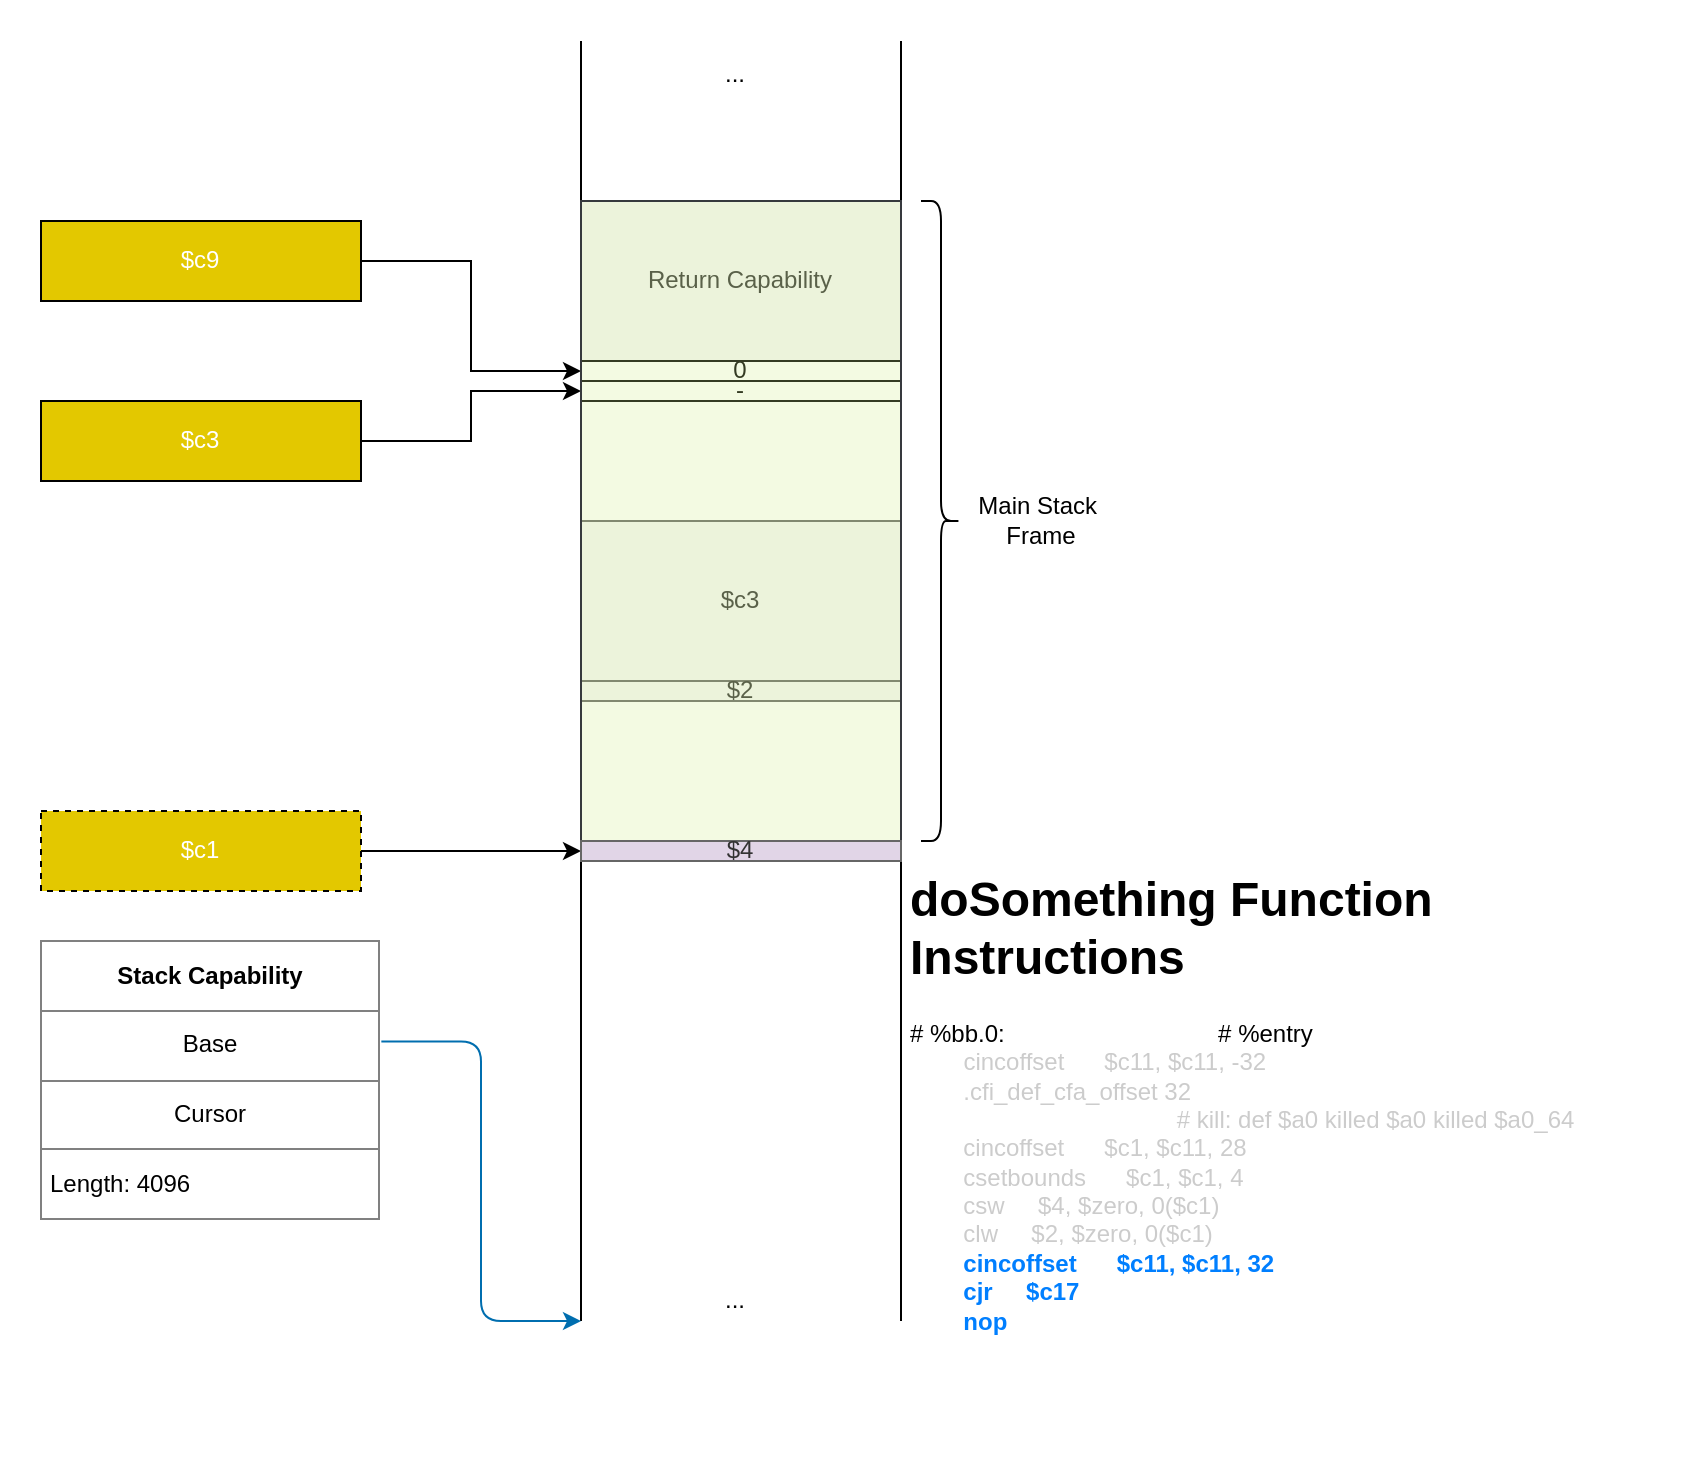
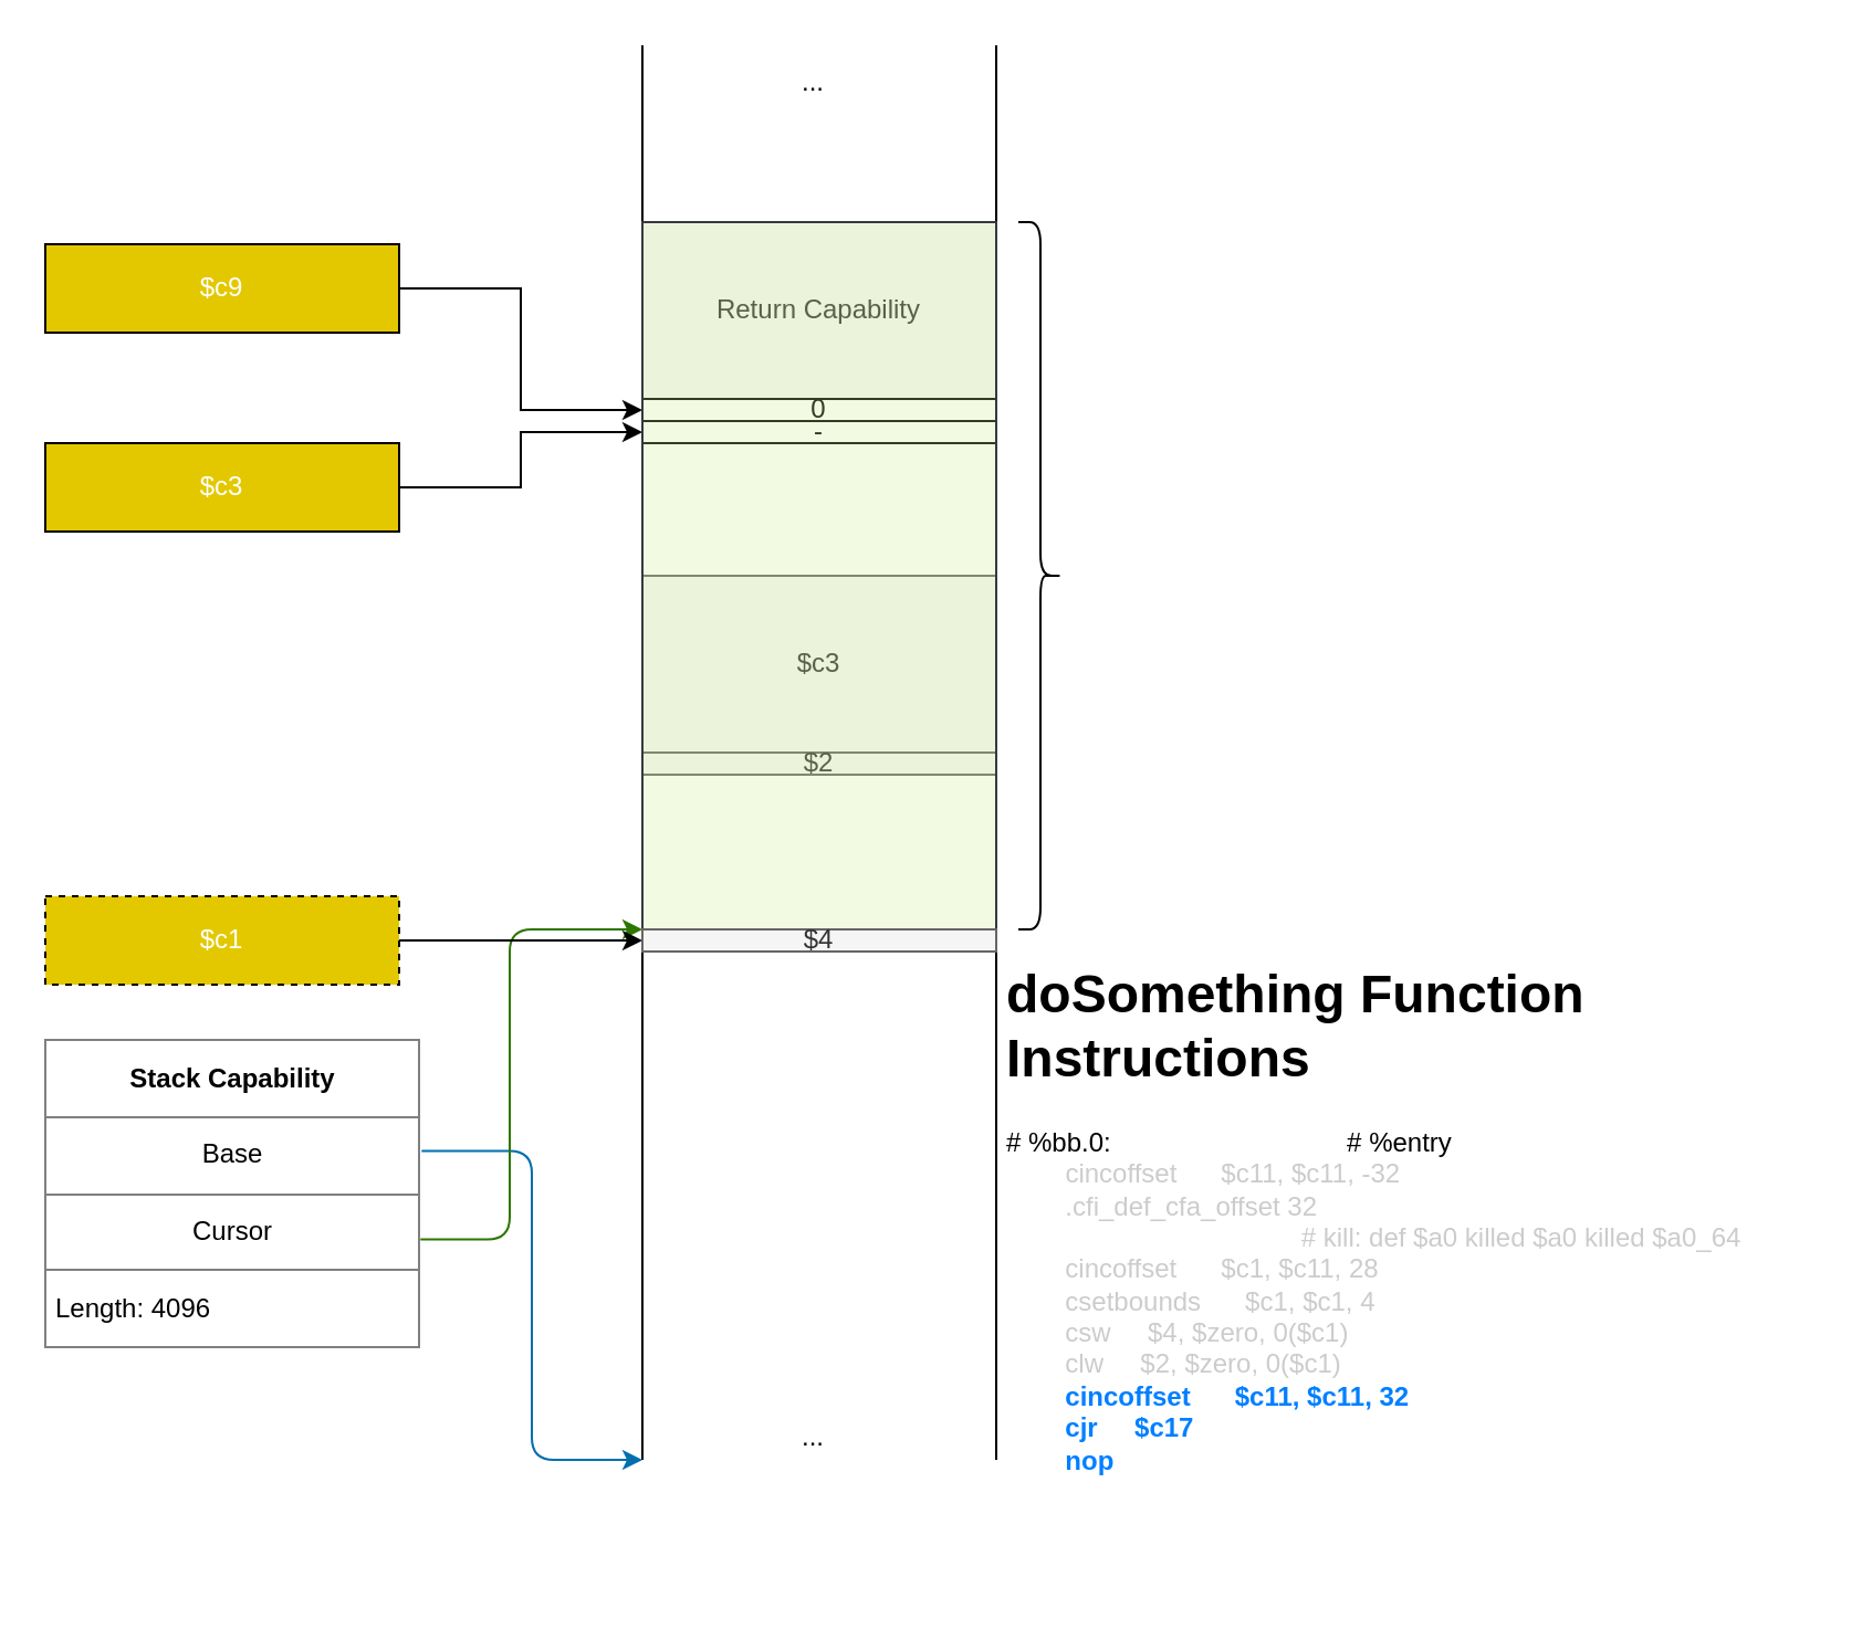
  <mxCell id="0" />
  <mxCell id="1" parent="0" />
  <mxCell id="2" value="" style="endArrow=none;html=1;" edge="1" parent="1"><mxGeometry width="50" height="50" relative="1" as="geometry"><mxPoint x="290" y="660" as="sourcePoint" /><mxPoint x="290" y="20" as="targetPoint" /></mxGeometry></mxCell>
  <mxCell id="3" value="" style="endArrow=none;html=1;" edge="1" parent="1"><mxGeometry width="50" height="50" relative="1" as="geometry"><mxPoint x="450" y="660" as="sourcePoint" /><mxPoint x="450" y="20" as="targetPoint" /></mxGeometry></mxCell>
  <mxCell id="4" value="" style="rounded=0;whiteSpace=wrap;html=1;" vertex="1" parent="1"><mxGeometry x="290" y="100" width="160" height="320" as="geometry" /></mxCell>
  <mxCell id="5" value="&lt;table border=&quot;1&quot; width=&quot;100%&quot; cellpadding=&quot;4&quot; style=&quot;width: 100% ; height: 100% ; border-collapse: collapse&quot;&gt;&lt;tbody&gt;&lt;tr&gt;&lt;th align=&quot;center&quot;&gt;&lt;b&gt;Stack Capability&lt;/b&gt;&lt;/th&gt;&lt;/tr&gt;&lt;tr&gt;&lt;td align=&quot;center&quot;&gt;Base&lt;/td&gt;&lt;/tr&gt;&lt;tr&gt;&lt;td style=&quot;text-align: center&quot;&gt;Cursor&lt;/td&gt;&lt;/tr&gt;&lt;tr&gt;&lt;td&gt;Length: 4096&lt;/td&gt;&lt;/tr&gt;&lt;/tbody&gt;&lt;/table&gt;" style="text;html=1;strokeColor=none;fillColor=none;overflow=fill;" vertex="1" parent="1"><mxGeometry x="20" y="470" width="170" height="140" as="geometry" /></mxCell>
  <mxCell id="6" value="" style="endArrow=classic;html=1;exitX=1.001;exitY=0.359;exitDx=0;exitDy=0;exitPerimeter=0;edgeStyle=elbowEdgeStyle;fillColor=#1ba1e2;strokeColor=#006EAF;" edge="1" parent="1" source="5"><mxGeometry width="50" height="50" relative="1" as="geometry"><mxPoint x="110" y="230" as="sourcePoint" /><mxPoint x="290" y="660" as="targetPoint" /></mxGeometry></mxCell>
  <mxCell id="7" value="..." style="text;html=1;align=center;verticalAlign=middle;resizable=0;points=[];autosize=1;" vertex="1" parent="1"><mxGeometry x="352" y="27" width="30" height="20" as="geometry" /></mxCell>
  <mxCell id="8" value="..." style="text;html=1;align=center;verticalAlign=middle;resizable=0;points=[];autosize=1;" vertex="1" parent="1"><mxGeometry x="352" y="640" width="30" height="20" as="geometry" /></mxCell>
+ <mxCell id="9" value="" style="endArrow=classic;html=1;exitX=0.998;exitY=0.645;exitDx=0;exitDy=0;exitPerimeter=0;edgeStyle=elbowEdgeStyle;fillColor=#60a917;strokeColor=#2D7600;entryX=0;entryY=0;entryDx=0;entryDy=0;" edge="1" parent="1" source="5" target="25"><mxGeometry width="50" height="50" relative="1" as="geometry"><mxPoint x="150" y="480" as="sourcePoint" /><mxPoint x="290" y="500" as="targetPoint" /><Array as="points"><mxPoint x="230" y="425" /></Array></mxGeometry></mxCell>
  <mxCell id="10" value="Return Capability" style="rounded=0;whiteSpace=wrap;html=1;fillColor=#f5f5f5;strokeColor=#666666;fontColor=#333333;" vertex="1" parent="1"><mxGeometry x="290" y="100" width="160" height="80" as="geometry" /></mxCell>
  <mxCell id="11" style="edgeStyle=elbowEdgeStyle;rounded=0;orthogonalLoop=1;jettySize=auto;html=1;exitX=1;exitY=0.5;exitDx=0;exitDy=0;entryX=0;entryY=0.5;entryDx=0;entryDy=0;" edge="1" parent="1" source="12" target="15"><mxGeometry relative="1" as="geometry" /></mxCell>
  <mxCell id="12" value="$c9" style="rounded=0;whiteSpace=wrap;html=1;fillColor=#e3c800;strokeColor=#000000;fontColor=#ffffff;" vertex="1" parent="1"><mxGeometry x="20" y="110" width="160" height="40" as="geometry" /></mxCell>
  <mxCell id="13" style="edgeStyle=elbowEdgeStyle;rounded=0;orthogonalLoop=1;jettySize=auto;html=1;exitX=1;exitY=0.5;exitDx=0;exitDy=0;entryX=0;entryY=0.5;entryDx=0;entryDy=0;" edge="1" parent="1" source="14" target="16"><mxGeometry relative="1" as="geometry" /></mxCell>
  <mxCell id="14" value="$c3" style="rounded=0;whiteSpace=wrap;html=1;fillColor=#e3c800;strokeColor=#000000;fontColor=#ffffff;" vertex="1" parent="1"><mxGeometry x="20" y="200" width="160" height="40" as="geometry" /></mxCell>
  <mxCell id="15" value="0" style="rounded=0;whiteSpace=wrap;html=1;strokeColor=#000000;" vertex="1" parent="1"><mxGeometry x="290" y="180" width="160" height="10" as="geometry" /></mxCell>
  <mxCell id="16" value="-" style="rounded=0;whiteSpace=wrap;html=1;strokeColor=#000000;" vertex="1" parent="1"><mxGeometry x="290" y="190" width="160" height="10" as="geometry" /></mxCell>
  <mxCell id="17" value="$c3" style="rounded=0;whiteSpace=wrap;html=1;strokeColor=#666666;fillColor=#f5f5f5;fontColor=#333333;" vertex="1" parent="1"><mxGeometry x="290" y="260" width="160" height="80" as="geometry" /></mxCell>
  <mxCell id="18" value="$2" style="rounded=0;whiteSpace=wrap;html=1;strokeColor=#666666;fillColor=#f5f5f5;fontColor=#333333;" vertex="1" parent="1"><mxGeometry x="290" y="340" width="160" height="10" as="geometry" /></mxCell>
  <mxCell id="19" value="&lt;h1&gt;doSomething Function Instructions&lt;/h1&gt;&lt;div&gt;&lt;div&gt;# %bb.0:&amp;nbsp; &amp;nbsp; &amp;nbsp; &amp;nbsp; &amp;nbsp; &amp;nbsp; &amp;nbsp; &amp;nbsp; &amp;nbsp; &amp;nbsp; &amp;nbsp; &amp;nbsp; &amp;nbsp; &amp;nbsp; &amp;nbsp; &amp;nbsp; # %entry&lt;/div&gt;&lt;div&gt;&amp;nbsp; &lt;font color=&quot;#cccccc&quot;&gt;&lt;b&gt;&amp;nbsp; &amp;nbsp; &amp;nbsp; &lt;/b&gt;cincoffset&amp;nbsp; &amp;nbsp; &amp;nbsp; $c11, $c11, -32&lt;/font&gt;&lt;/div&gt;&lt;div&gt;&lt;font color=&quot;#cccccc&quot;&gt;&amp;nbsp; &amp;nbsp; &amp;nbsp; &amp;nbsp; .cfi_def_cfa_offset 32&lt;/font&gt;&lt;/div&gt;&lt;div&gt;&lt;font color=&quot;#cccccc&quot;&gt;&amp;nbsp; &amp;nbsp; &amp;nbsp; &amp;nbsp; &amp;nbsp; &amp;nbsp; &amp;nbsp; &amp;nbsp; &amp;nbsp; &amp;nbsp; &amp;nbsp; &amp;nbsp; &amp;nbsp; &amp;nbsp; &amp;nbsp; &amp;nbsp; &amp;nbsp; &amp;nbsp; &amp;nbsp; &amp;nbsp; # kill: def $a0 killed $a0 killed $a0_64&lt;/font&gt;&lt;/div&gt;&lt;div&gt;&lt;font color=&quot;#cccccc&quot;&gt;&amp;nbsp; &amp;nbsp; &amp;nbsp; &amp;nbsp; cincoffset&amp;nbsp; &amp;nbsp; &amp;nbsp; $c1, $c11, 28&lt;/font&gt;&lt;/div&gt;&lt;div&gt;&lt;font color=&quot;#cccccc&quot;&gt;&amp;nbsp; &amp;nbsp; &amp;nbsp; &amp;nbsp; csetbounds&amp;nbsp; &amp;nbsp; &amp;nbsp; $c1, $c1, 4&lt;/font&gt;&lt;/div&gt;&lt;div&gt;&lt;font color=&quot;#cccccc&quot;&gt;&amp;nbsp; &amp;nbsp; &amp;nbsp; &amp;nbsp; csw&amp;nbsp; &amp;nbsp; &amp;nbsp;$4, $zero, 0($c1)&lt;/font&gt;&lt;/div&gt;&lt;div&gt;&lt;font color=&quot;#cccccc&quot;&gt;&amp;nbsp; &amp;nbsp; &amp;nbsp; &amp;nbsp; clw&amp;nbsp; &amp;nbsp; &amp;nbsp;$2, $zero, 0($c1)&lt;/font&gt;&lt;/div&gt;&lt;div&gt;&lt;b&gt;&lt;font color=&quot;#007fff&quot;&gt;&amp;nbsp; &amp;nbsp; &amp;nbsp; &amp;nbsp; &lt;/font&gt;&lt;/b&gt;&lt;b&gt;&lt;font color=&quot;#007fff&quot;&gt;cincoffset&amp;nbsp; &amp;nbsp; &amp;nbsp; $c11, $c11, 32&lt;/font&gt;&lt;/b&gt;&lt;/div&gt;&lt;div&gt;&lt;b&gt;&lt;font color=&quot;#007fff&quot;&gt;&amp;nbsp; &amp;nbsp; &amp;nbsp; &amp;nbsp; cjr&amp;nbsp; &amp;nbsp; &amp;nbsp;$c17&lt;/font&gt;&lt;/b&gt;&lt;/div&gt;&lt;div&gt;&lt;b&gt;&lt;font color=&quot;#007fff&quot;&gt;&amp;nbsp; &amp;nbsp; &amp;nbsp; &amp;nbsp; nop&lt;/font&gt;&lt;/b&gt;&lt;/div&gt;&lt;/div&gt;&lt;div&gt;&lt;br&gt;&lt;/div&gt;" style="text;html=1;strokeColor=none;fillColor=none;spacing=5;spacingTop=-20;whiteSpace=wrap;overflow=hidden;rounded=0;" vertex="1" parent="1"><mxGeometry x="450" y="430" width="370" height="290" as="geometry" /></mxCell>
  <mxCell id="20" value="" style="shape=curlyBracket;whiteSpace=wrap;html=1;rounded=1;strokeColor=#000000;flipH=1;" vertex="1" parent="1"><mxGeometry x="460" y="100" width="20" height="320" as="geometry" /></mxCell>
- <mxCell id="21" value="Main Stack&amp;nbsp;&lt;br&gt;Frame" style="text;html=1;align=center;verticalAlign=middle;resizable=0;points=[];autosize=1;" vertex="1" parent="1"><mxGeometry x="480" y="245" width="80" height="30" as="geometry" /></mxCell>
  <mxCell id="22" value="" style="rounded=0;whiteSpace=wrap;html=1;gradientDirection=north;shadow=0;glass=0;labelBackgroundColor=#ffffff;fillOpacity=25;fillColor=#cdeb8b;strokeColor=#36393d;" vertex="1" parent="1"><mxGeometry x="290" y="100" width="160" height="320" as="geometry" /></mxCell>
  <mxCell id="23" style="edgeStyle=elbowEdgeStyle;rounded=0;orthogonalLoop=1;jettySize=auto;html=1;exitX=1;exitY=0.5;exitDx=0;exitDy=0;entryX=0;entryY=0.5;entryDx=0;entryDy=0;" edge="1" parent="1" source="24"><mxGeometry relative="1" as="geometry"><mxPoint x="290" y="425" as="targetPoint" /></mxGeometry></mxCell>
  <mxCell id="24" value="$c1" style="rounded=0;whiteSpace=wrap;html=1;fillColor=#e3c800;strokeColor=#000000;fontColor=#ffffff;dashed=1;" vertex="1" parent="1"><mxGeometry x="20" y="405" width="160" height="40" as="geometry" /></mxCell>
- <mxCell id="25" value="$4" style="rounded=0;whiteSpace=wrap;html=1;strokeColor=#666666;fillColor=#e1d5e7;fontColor=#333333;" vertex="1" parent="1"><mxGeometry x="290" y="420" width="160" height="10" as="geometry" /></mxCell>
+ <mxCell id="25" value="$4" style="rounded=0;whiteSpace=wrap;html=1;strokeColor=#666666;fillColor=#f5f5f5;fontColor=#333333;" vertex="1" parent="1"><mxGeometry x="290" y="420" width="160" height="10" as="geometry" /></mxCell>
